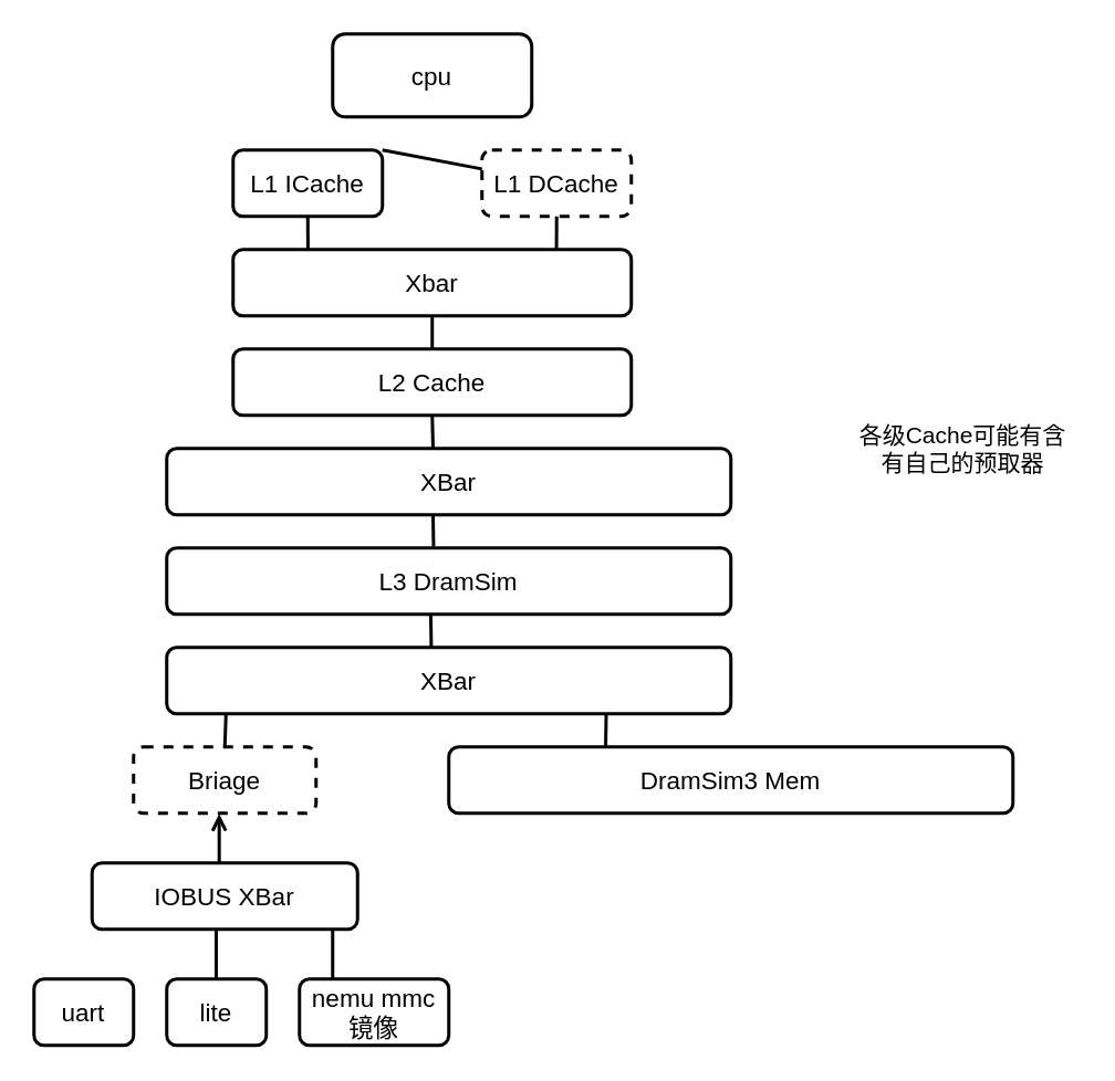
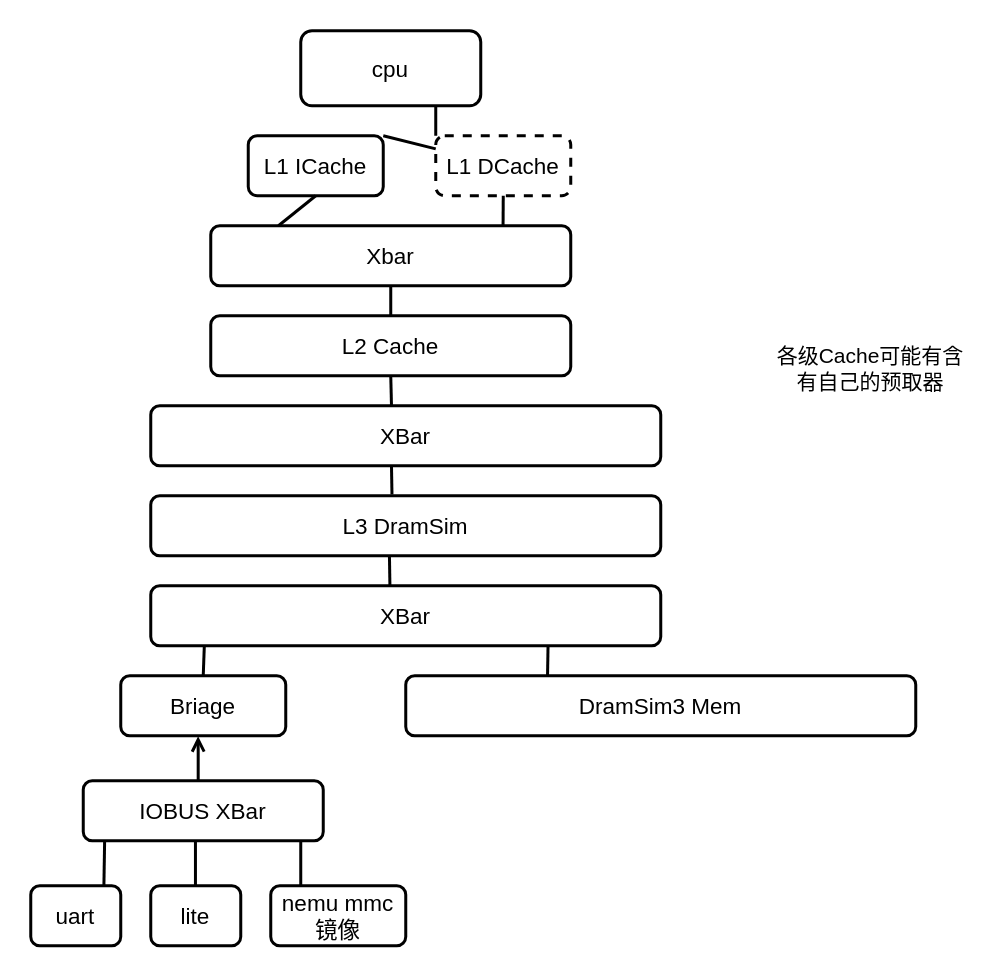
  <mxCell id="0" />
  <mxCell id="1" parent="0" />
  <mxCell id="2" value="cpu" style="rounded=1;whiteSpace=wrap;html=1;strokeWidth=2;fontSize=15;" vertex="1" parent="1"><mxGeometry x="200" y="20" width="120" height="50" as="geometry" /></mxCell>
- <mxCell id="3" value="L1 ICache" style="rounded=1;whiteSpace=wrap;html=1;strokeWidth=2;fontSize=15;" vertex="1" parent="1"><mxGeometry x="140" y="90" width="90" height="40" as="geometry" /></mxCell>
+ <mxCell id="3" value="L1 ICache" style="rounded=1;whiteSpace=wrap;html=1;strokeWidth=2;fontSize=15;" vertex="1" parent="1"><mxGeometry x="165" y="90" width="90" height="40" as="geometry" /></mxCell>
  <mxCell id="4" value="L1 DCache" style="rounded=1;whiteSpace=wrap;html=1;strokeWidth=2;fontSize=15;dashed=1;" vertex="1" parent="1"><mxGeometry x="290" y="90" width="90" height="40" as="geometry" /></mxCell>
  <mxCell id="5" value="L2 Cache" style="rounded=1;whiteSpace=wrap;html=1;strokeWidth=2;fontSize=15;" vertex="1" parent="1"><mxGeometry x="140" y="210" width="240" height="40" as="geometry" /></mxCell>
  <mxCell id="6" value="L3 DramSim" style="rounded=1;whiteSpace=wrap;html=1;strokeWidth=2;fontSize=15;" vertex="1" parent="1"><mxGeometry x="100" y="330" width="340" height="40" as="geometry" /></mxCell>
  <mxCell id="7" value="Xbar" style="rounded=1;whiteSpace=wrap;html=1;strokeWidth=2;fontSize=15;" vertex="1" parent="1"><mxGeometry x="140" y="150" width="240" height="40" as="geometry" /></mxCell>
  <mxCell id="8" value="XBar" style="rounded=1;whiteSpace=wrap;html=1;strokeWidth=2;fontSize=15;" vertex="1" parent="1"><mxGeometry x="100" y="270" width="340" height="40" as="geometry" /></mxCell>
  <mxCell id="9" value="XBar" style="rounded=1;whiteSpace=wrap;html=1;strokeWidth=2;fontSize=15;" vertex="1" parent="1"><mxGeometry x="100" y="390" width="340" height="40" as="geometry" /></mxCell>
  <mxCell id="10" value="DramSim3 Mem" style="rounded=1;whiteSpace=wrap;html=1;strokeWidth=2;fontSize=15;" vertex="1" parent="1"><mxGeometry x="270" y="450" width="340" height="40" as="geometry" /></mxCell>
- <mxCell id="11" value="Briage" style="rounded=1;whiteSpace=wrap;html=1;strokeWidth=2;fontSize=15;dashed=1;" vertex="1" parent="1"><mxGeometry x="80" y="450" width="110" height="40" as="geometry" /></mxCell>
+ <mxCell id="11" value="Briage" style="rounded=1;whiteSpace=wrap;html=1;strokeWidth=2;fontSize=15;" vertex="1" parent="1"><mxGeometry x="80" y="450" width="110" height="40" as="geometry" /></mxCell>
  <mxCell id="12" value="uart" style="rounded=1;whiteSpace=wrap;html=1;strokeWidth=2;fontSize=15;" vertex="1" parent="1"><mxGeometry x="20" y="590" width="60" height="40" as="geometry" /></mxCell>
  <mxCell id="13" value="lite" style="rounded=1;whiteSpace=wrap;html=1;strokeWidth=2;fontSize=15;" vertex="1" parent="1"><mxGeometry x="100" y="590" width="60" height="40" as="geometry" /></mxCell>
  <mxCell id="14" value="IOBUS XBar" style="rounded=1;whiteSpace=wrap;html=1;strokeWidth=2;fontSize=15;" vertex="1" parent="1"><mxGeometry x="55" y="520" width="160" height="40" as="geometry" /></mxCell>
  <mxCell id="15" value="nemu mmc镜像" style="rounded=1;whiteSpace=wrap;html=1;strokeWidth=2;fontSize=15;" vertex="1" parent="1"><mxGeometry x="180" y="590" width="90" height="40" as="geometry" /></mxCell>
  <mxCell id="16" value="" style="endArrow=none;html=1;rounded=0;exitX=1;exitY=0;exitDx=0;exitDy=0;strokeWidth=2;fontSize=15;" edge="1" parent="1" source="3" target="4"><mxGeometry width="50" height="50" relative="1" as="geometry"><mxPoint x="20" y="240" as="sourcePoint" /><mxPoint x="70" y="190" as="targetPoint" /></mxGeometry></mxCell>
+ <mxCell id="17" value="" style="endArrow=none;html=1;rounded=0;entryX=0.75;entryY=1;entryDx=0;entryDy=0;exitX=0;exitY=0;exitDx=0;exitDy=0;strokeWidth=2;fontSize=15;" edge="1" parent="1" source="4" target="2"><mxGeometry width="50" height="50" relative="1" as="geometry"><mxPoint x="240" y="100" as="sourcePoint" /><mxPoint x="240" y="80" as="targetPoint" /></mxGeometry></mxCell>
  <mxCell id="18" value="" style="endArrow=none;html=1;rounded=0;entryX=0.5;entryY=1;entryDx=0;entryDy=0;exitX=0.188;exitY=0;exitDx=0;exitDy=0;exitPerimeter=0;strokeWidth=2;fontSize=15;" edge="1" parent="1" source="7" target="3"><mxGeometry width="50" height="50" relative="1" as="geometry"><mxPoint x="-30" y="290" as="sourcePoint" /><mxPoint x="20" y="240" as="targetPoint" /></mxGeometry></mxCell>
  <mxCell id="19" value="" style="endArrow=none;html=1;rounded=0;entryX=0.5;entryY=1;entryDx=0;entryDy=0;exitX=0.812;exitY=0.01;exitDx=0;exitDy=0;exitPerimeter=0;strokeWidth=2;fontSize=15;" edge="1" parent="1" source="7" target="4"><mxGeometry width="50" height="50" relative="1" as="geometry"><mxPoint x="334" y="153" as="sourcePoint" /><mxPoint x="-40" y="330" as="targetPoint" /></mxGeometry></mxCell>
  <mxCell id="20" value="" style="endArrow=none;html=1;rounded=0;entryX=0.5;entryY=1;entryDx=0;entryDy=0;exitX=0.5;exitY=0;exitDx=0;exitDy=0;strokeWidth=2;fontSize=15;" edge="1" parent="1" source="5" target="7"><mxGeometry width="50" height="50" relative="1" as="geometry"><mxPoint x="450" y="250" as="sourcePoint" /><mxPoint x="500" y="200" as="targetPoint" /></mxGeometry></mxCell>
  <mxCell id="21" value="" style="endArrow=none;html=1;rounded=0;entryX=0.5;entryY=1;entryDx=0;entryDy=0;exitX=0.472;exitY=-0.01;exitDx=0;exitDy=0;exitPerimeter=0;strokeWidth=2;fontSize=15;" edge="1" parent="1" source="8" target="5"><mxGeometry width="50" height="50" relative="1" as="geometry"><mxPoint x="450" y="310" as="sourcePoint" /><mxPoint x="500" y="260" as="targetPoint" /></mxGeometry></mxCell>
  <mxCell id="22" value="" style="endArrow=none;html=1;rounded=0;entryX=0.472;entryY=0.99;entryDx=0;entryDy=0;entryPerimeter=0;exitX=0.473;exitY=-0.02;exitDx=0;exitDy=0;exitPerimeter=0;strokeWidth=2;fontSize=15;" edge="1" parent="1" source="6" target="8"><mxGeometry width="50" height="50" relative="1" as="geometry"><mxPoint x="500" y="400" as="sourcePoint" /><mxPoint x="550" y="350" as="targetPoint" /></mxGeometry></mxCell>
  <mxCell id="23" value="" style="endArrow=none;html=1;rounded=0;entryX=0.468;entryY=1;entryDx=0;entryDy=0;entryPerimeter=0;exitX=0.469;exitY=0.01;exitDx=0;exitDy=0;exitPerimeter=0;strokeWidth=2;fontSize=15;" edge="1" parent="1" source="9" target="6"><mxGeometry width="50" height="50" relative="1" as="geometry"><mxPoint x="510" y="430" as="sourcePoint" /><mxPoint x="560" y="380" as="targetPoint" /></mxGeometry></mxCell>
  <mxCell id="24" value="" style="endArrow=none;html=1;rounded=0;entryX=0.105;entryY=1.01;entryDx=0;entryDy=0;entryPerimeter=0;exitX=0.5;exitY=0;exitDx=0;exitDy=0;strokeWidth=2;fontSize=15;" edge="1" parent="1" source="11" target="9"><mxGeometry width="50" height="50" relative="1" as="geometry"><mxPoint x="310" y="570" as="sourcePoint" /><mxPoint x="360" y="520" as="targetPoint" /></mxGeometry></mxCell>
  <mxCell id="25" value="" style="endArrow=none;html=1;rounded=0;entryX=0.779;entryY=1;entryDx=0;entryDy=0;entryPerimeter=0;exitX=0.278;exitY=0.01;exitDx=0;exitDy=0;exitPerimeter=0;strokeWidth=2;fontSize=15;" edge="1" parent="1" source="10" target="9"><mxGeometry width="50" height="50" relative="1" as="geometry"><mxPoint x="370" y="580" as="sourcePoint" /><mxPoint x="420" y="530" as="targetPoint" /></mxGeometry></mxCell>
  <mxCell id="26" value="" style="endArrow=open;html=1;rounded=0;entryX=0.469;entryY=1.01;entryDx=0;entryDy=0;entryPerimeter=0;exitX=0.479;exitY=0.01;exitDx=0;exitDy=0;exitPerimeter=0;strokeWidth=2;fontSize=15;" edge="1" parent="1" source="14" target="11"><mxGeometry width="50" height="50" relative="1" as="geometry"><mxPoint x="360" y="600" as="sourcePoint" /><mxPoint x="410" y="550" as="targetPoint" /></mxGeometry></mxCell>
+ <mxCell id="27" value="" style="endArrow=none;html=1;rounded=0;entryX=0.089;entryY=1.01;entryDx=0;entryDy=0;entryPerimeter=0;exitX=0.813;exitY=0;exitDx=0;exitDy=0;exitPerimeter=0;strokeWidth=2;fontSize=15;" edge="1" parent="1" source="12" target="14"><mxGeometry width="50" height="50" relative="1" as="geometry"><mxPoint x="-50" y="590" as="sourcePoint" /><mxPoint x="0" y="540" as="targetPoint" /></mxGeometry></mxCell>
  <mxCell id="28" value="" style="endArrow=none;html=1;rounded=0;entryX=0.089;entryY=1.01;entryDx=0;entryDy=0;entryPerimeter=0;exitX=0.813;exitY=0;exitDx=0;exitDy=0;exitPerimeter=0;strokeWidth=2;fontSize=15;" edge="1" parent="1"><mxGeometry width="50" height="50" relative="1" as="geometry"><mxPoint x="129.8" y="590" as="sourcePoint" /><mxPoint x="129.8" y="560" as="targetPoint" /></mxGeometry></mxCell>
  <mxCell id="29" value="" style="endArrow=none;html=1;rounded=0;entryX=0.089;entryY=1.01;entryDx=0;entryDy=0;entryPerimeter=0;exitX=0.813;exitY=0;exitDx=0;exitDy=0;exitPerimeter=0;strokeWidth=2;fontSize=15;" edge="1" parent="1"><mxGeometry width="50" height="50" relative="1" as="geometry"><mxPoint x="200" y="590" as="sourcePoint" /><mxPoint x="200" y="560" as="targetPoint" /></mxGeometry></mxCell>
- <mxCell id="30" value="各级Cache可能有含有自己的预取器" style="text;html=1;align=center;verticalAlign=middle;whiteSpace=wrap;rounded=0;fontSize=14;" vertex="1" parent="1"><mxGeometry x="510" y="255" width="140" height="30" as="geometry" /></mxCell>
+ <mxCell id="30" value="各级Cache可能有含有自己的预取器" style="text;html=1;align=center;verticalAlign=middle;whiteSpace=wrap;rounded=0;fontSize=14;" vertex="1" parent="1"><mxGeometry x="510" y="230" width="140" height="30" as="geometry" /></mxCell>
